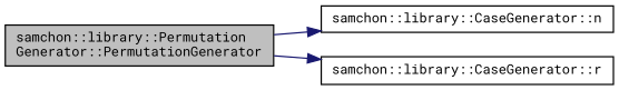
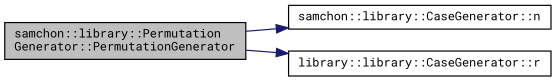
  digraph {
    rankdir=LR
    fontname="Roboto Mono"
    node [color=black fillcolor=white fontname="Roboto Mono" fontsize=10 shape=record style=filled]
    edge [color=midnightblue fontname="Roboto Mono" fontsize=10 labelfontname=Helvetica labelfontsize=10 style=solid]
    n1 [fillcolor=grey75 fontcolor=black height=0.2 label="samchon::library::Permutation\lGenerator::PermutationGenerator" width=0.4]
    n2 [height=0.2 label="samchon::library::CaseGenerator::n" width=0.4]
-   n3 [height=0.2 label="samchon::library::CaseGenerator::r" width=0.4]
+   n3 [height=0.2 label="library::library::CaseGenerator::r" width=0.4]
    n1 -> n2
    n1 -> n3
  }
